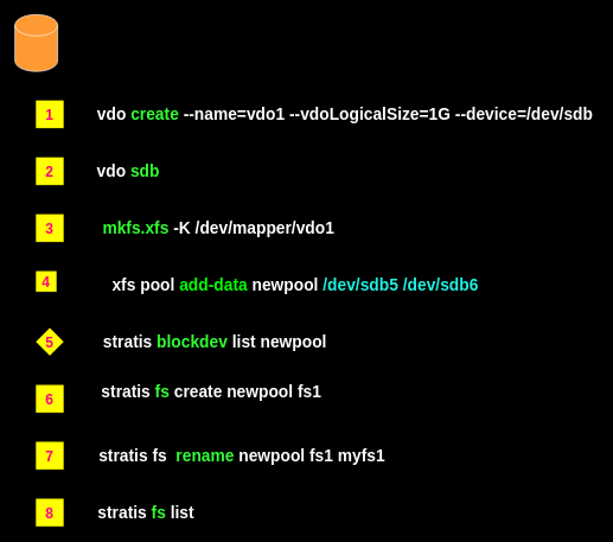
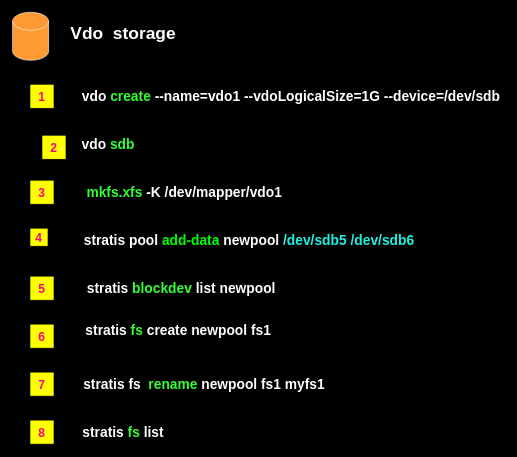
  <mxCell id="0" />
  <mxCell id="1" parent="0" />
  <mxCell id="2" value="" style="shape=cylinder3;whiteSpace=wrap;html=1;boundedLbl=1;backgroundOutline=1;size=15;fillColor=#FF9933;strokeColor=#FFFFFF;" parent="1" vertex="1"><mxGeometry x="20" y="20" width="60" height="80" as="geometry" /></mxCell>
  <mxCell id="3" value="&lt;div&gt;&lt;br&gt;&lt;/div&gt;" style="text;html=1;resizable=0;autosize=1;align=center;verticalAlign=middle;points=[];fillColor=none;strokeColor=none;rounded=0;" parent="1" vertex="1"><mxGeometry x="564" y="280" width="20" height="20" as="geometry" /></mxCell>
  <mxCell id="4" value="&lt;div&gt;&lt;br&gt;&lt;/div&gt;" style="text;html=1;resizable=0;autosize=1;align=center;verticalAlign=middle;points=[];fillColor=none;strokeColor=none;rounded=0;" parent="1" vertex="1"><mxGeometry x="574" y="287.5" width="20" height="20" as="geometry" /></mxCell>
+ <mxCell id="5" value="&lt;b&gt;&lt;font style=&quot;font-size: 29px&quot; color=&quot;#ffffff&quot;&gt;Vdo&amp;nbsp; storage&lt;/font&gt;&lt;/b&gt;" style="text;html=1;resizable=0;autosize=1;align=center;verticalAlign=middle;points=[];fillColor=none;strokeColor=none;rounded=0;" vertex="1" parent="1"><mxGeometry x="109" y="40" width="190" height="30" as="geometry" /></mxCell>
  <mxCell id="6" value="&lt;span style=&quot;font-size: 23px&quot;&gt;&lt;b&gt;&lt;font color=&quot;#ffffff&quot;&gt;vdo &lt;/font&gt;&lt;font color=&quot;#33ff33&quot;&gt;create&lt;/font&gt;&lt;font color=&quot;#ffffff&quot;&gt; --name=vdo1 --vdoLogicalSize=1G --device=/dev/sdb&lt;/font&gt;&lt;/b&gt;&lt;/span&gt;" style="text;html=1;resizable=0;autosize=1;align=center;verticalAlign=middle;points=[];fillColor=none;strokeColor=none;rounded=0;" vertex="1" parent="1"><mxGeometry x="129" y="150" width="710" height="20" as="geometry" /></mxCell>
  <mxCell id="7" value="&lt;font style=&quot;font-size: 20px&quot; color=&quot;#ff0080&quot;&gt;&lt;b&gt;1&lt;/b&gt;&lt;/font&gt;" style="whiteSpace=wrap;html=1;aspect=fixed;fillColor=#FFFF00;" vertex="1" parent="1"><mxGeometry x="49" y="140" width="40" height="40" as="geometry" /></mxCell>
- <mxCell id="8" value="&lt;font style=&quot;font-size: 20px&quot; color=&quot;#ff0080&quot;&gt;&lt;b&gt;2&lt;/b&gt;&lt;/font&gt;" style="whiteSpace=wrap;html=1;aspect=fixed;fillColor=#FFFF00;" vertex="1" parent="1"><mxGeometry x="49" y="220" width="40" height="40" as="geometry" /></mxCell>
+ <mxCell id="8" value="&lt;font style=&quot;font-size: 20px&quot; color=&quot;#ff0080&quot;&gt;&lt;b&gt;2&lt;/b&gt;&lt;/font&gt;" style="whiteSpace=wrap;html=1;aspect=fixed;fillColor=#FFFF00;" vertex="1" parent="1"><mxGeometry x="69" y="225" width="40" height="40" as="geometry" /></mxCell>
  <mxCell id="9" value="&lt;font size=&quot;1&quot;&gt;&lt;b style=&quot;font-size: 23px&quot;&gt;&lt;font color=&quot;#ffffff&quot;&gt;vdo&amp;nbsp;&lt;/font&gt;&lt;font color=&quot;#33ff33&quot;&gt;sdb&lt;/font&gt;&lt;/b&gt;&lt;/font&gt;" style="text;html=1;resizable=0;autosize=1;align=center;verticalAlign=middle;points=[];fillColor=none;strokeColor=none;rounded=0;" vertex="1" parent="1"><mxGeometry x="129" y="230" width="100" height="20" as="geometry" /></mxCell>
  <mxCell id="10" value="&lt;font color=&quot;#ff0080&quot;&gt;&lt;span style=&quot;font-size: 20px&quot;&gt;&lt;b&gt;3&lt;/b&gt;&lt;/span&gt;&lt;/font&gt;" style="whiteSpace=wrap;html=1;aspect=fixed;fillColor=#FFFF00;" vertex="1" parent="1"><mxGeometry x="49" y="300" width="40" height="40" as="geometry" /></mxCell>
  <mxCell id="11" value="&lt;span style=&quot;font-size: 23px&quot;&gt;&lt;b&gt;&lt;font color=&quot;#33ff33&quot;&gt;mkfs.xfs&lt;/font&gt;&lt;font color=&quot;#ffffff&quot;&gt; -K /dev/mapper/vdo1&lt;/font&gt;&lt;/b&gt;&lt;/span&gt;" style="text;html=1;resizable=0;autosize=1;align=center;verticalAlign=middle;points=[];fillColor=none;strokeColor=none;rounded=0;" vertex="1" parent="1"><mxGeometry x="136" y="310" width="340" height="20" as="geometry" /></mxCell>
  <mxCell id="12" value="&lt;font color=&quot;#ff0080&quot;&gt;&lt;span style=&quot;font-size: 20px&quot;&gt;&lt;b&gt;4&lt;/b&gt;&lt;/span&gt;&lt;/font&gt;" style="whiteSpace=wrap;html=1;aspect=fixed;fillColor=#FFFF00;" vertex="1" parent="1"><mxGeometry x="49" y="380" width="30" height="30" as="geometry" /></mxCell>
- <mxCell id="13" value="&lt;span style=&quot;font-size: 23px&quot;&gt;&lt;b&gt;&lt;font color=&quot;#ffffff&quot;&gt;xfs pool &lt;/font&gt;&lt;font color=&quot;#00ff00&quot;&gt;add-data&lt;/font&gt;&lt;font color=&quot;#ffffff&quot;&gt; newpool &lt;/font&gt;&lt;font color=&quot;#1ff0e2&quot;&gt;/dev/sdb5 /dev/sdb6&lt;/font&gt;&lt;/b&gt;&lt;/span&gt;" style="text;html=1;resizable=0;autosize=1;align=center;verticalAlign=middle;points=[];fillColor=none;strokeColor=none;rounded=0;" vertex="1" parent="1"><mxGeometry x="129" y="390" width="570" height="20" as="geometry" /></mxCell>
- <mxCell id="14" value="&lt;font color=&quot;#ff0080&quot;&gt;&lt;span style=&quot;font-size: 20px&quot;&gt;&lt;b&gt;5&lt;/b&gt;&lt;/span&gt;&lt;/font&gt;" style="rhombus;whiteSpace=wrap;html=1;aspect=fixed;fillColor=#FFFF00;" vertex="1" parent="1"><mxGeometry x="49" y="460" width="40" height="40" as="geometry" /></mxCell>
+ <mxCell id="13" value="&lt;span style=&quot;font-size: 23px&quot;&gt;&lt;b&gt;&lt;font color=&quot;#ffffff&quot;&gt;stratis pool &lt;/font&gt;&lt;font color=&quot;#00ff00&quot;&gt;add-data&lt;/font&gt;&lt;font color=&quot;#ffffff&quot;&gt; newpool &lt;/font&gt;&lt;font color=&quot;#1ff0e2&quot;&gt;/dev/sdb5 /dev/sdb6&lt;/font&gt;&lt;/b&gt;&lt;/span&gt;" style="text;html=1;resizable=0;autosize=1;align=center;verticalAlign=middle;points=[];fillColor=none;strokeColor=none;rounded=0;" vertex="1" parent="1"><mxGeometry x="129" y="390" width="570" height="20" as="geometry" /></mxCell>
+ <mxCell id="14" value="&lt;font color=&quot;#ff0080&quot;&gt;&lt;span style=&quot;font-size: 20px&quot;&gt;&lt;b&gt;5&lt;/b&gt;&lt;/span&gt;&lt;/font&gt;" style="whiteSpace=wrap;html=1;aspect=fixed;fillColor=#FFFF00;" vertex="1" parent="1"><mxGeometry x="49" y="460" width="40" height="40" as="geometry" /></mxCell>
  <mxCell id="15" value="&lt;span style=&quot;font-size: 23px&quot;&gt;&lt;b&gt;&lt;font color=&quot;#ffffff&quot;&gt;stratis &lt;/font&gt;&lt;font color=&quot;#33ff33&quot;&gt;blockdev &lt;/font&gt;&lt;font color=&quot;#ffffff&quot;&gt;list newpool&lt;/font&gt;&lt;/b&gt;&lt;/span&gt;" style="text;html=1;resizable=0;autosize=1;align=center;verticalAlign=middle;points=[];fillColor=none;strokeColor=none;rounded=0;" vertex="1" parent="1"><mxGeometry x="136" y="470" width="330" height="20" as="geometry" /></mxCell>
  <mxCell id="16" value="&lt;font color=&quot;#ff0080&quot;&gt;&lt;span style=&quot;font-size: 20px&quot;&gt;&lt;b&gt;6&lt;/b&gt;&lt;/span&gt;&lt;/font&gt;" style="whiteSpace=wrap;html=1;aspect=fixed;fillColor=#FFFF00;" vertex="1" parent="1"><mxGeometry x="49" y="540" width="40" height="40" as="geometry" /></mxCell>
  <mxCell id="17" value="&lt;span style=&quot;font-size: 23px&quot;&gt;&lt;b&gt;&lt;font color=&quot;#ffffff&quot;&gt;stratis &lt;/font&gt;&lt;font color=&quot;#33ff33&quot;&gt;fs&lt;/font&gt;&lt;font color=&quot;#ffffff&quot;&gt; create newpool fs1&lt;/font&gt;&lt;/b&gt;&lt;/span&gt;" style="text;html=1;resizable=0;autosize=1;align=center;verticalAlign=middle;points=[];fillColor=none;strokeColor=none;rounded=0;" vertex="1" parent="1"><mxGeometry x="136" y="540" width="320" height="20" as="geometry" /></mxCell>
  <mxCell id="18" value="&lt;span style=&quot;font-size: 23px&quot;&gt;&lt;b&gt;&lt;font color=&quot;#ffffff&quot;&gt;stratis fs&amp;nbsp; &lt;/font&gt;&lt;font color=&quot;#33ff33&quot;&gt;rename&lt;/font&gt;&lt;font color=&quot;#ffffff&quot;&gt; newpool fs1 myfs1&lt;/font&gt;&lt;/b&gt;&lt;/span&gt;" style="text;html=1;resizable=0;autosize=1;align=center;verticalAlign=middle;points=[];fillColor=none;strokeColor=none;rounded=0;" vertex="1" parent="1"><mxGeometry x="129" y="630" width="420" height="20" as="geometry" /></mxCell>
  <mxCell id="19" value="&lt;font color=&quot;#ff0080&quot;&gt;&lt;span style=&quot;font-size: 20px&quot;&gt;&lt;b&gt;7&lt;/b&gt;&lt;/span&gt;&lt;/font&gt;" style="whiteSpace=wrap;html=1;aspect=fixed;fillColor=#FFFF00;" vertex="1" parent="1"><mxGeometry x="49" y="620" width="40" height="40" as="geometry" /></mxCell>
  <mxCell id="20" value="&lt;font color=&quot;#ff0080&quot;&gt;&lt;span style=&quot;font-size: 20px&quot;&gt;&lt;b&gt;8&lt;/b&gt;&lt;/span&gt;&lt;/font&gt;" style="whiteSpace=wrap;html=1;aspect=fixed;fillColor=#FFFF00;" vertex="1" parent="1"><mxGeometry x="49" y="700" width="40" height="40" as="geometry" /></mxCell>
  <mxCell id="21" value="&lt;span style=&quot;font-size: 23px&quot;&gt;&lt;b&gt;&lt;font color=&quot;#ffffff&quot;&gt;stratis &lt;/font&gt;&lt;font color=&quot;#33ff33&quot;&gt;fs&lt;/font&gt;&lt;font color=&quot;#ffffff&quot;&gt; list&lt;/font&gt;&lt;/b&gt;&lt;/span&gt;" style="text;html=1;resizable=0;autosize=1;align=center;verticalAlign=middle;points=[];fillColor=none;strokeColor=none;rounded=0;" vertex="1" parent="1"><mxGeometry x="129" y="710" width="150" height="20" as="geometry" /></mxCell>
